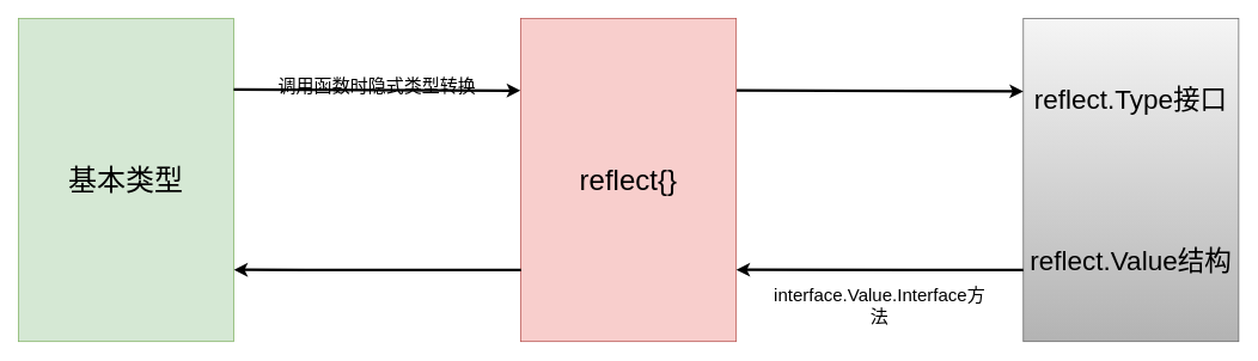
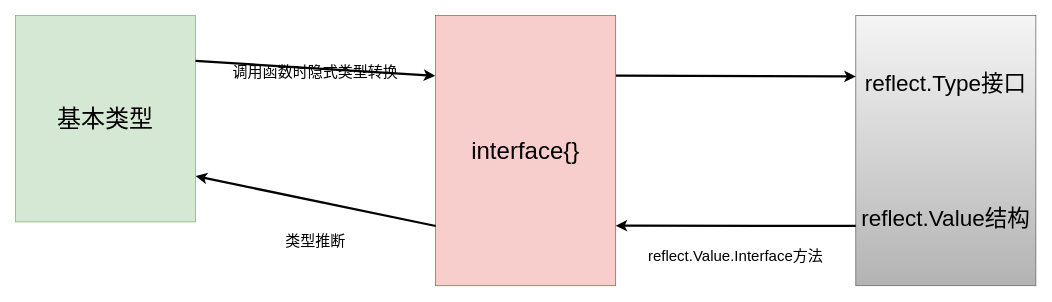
  <mxCell id="0" />
  <mxCell id="1" parent="0" />
- <mxCell id="2" value="&lt;font style=&quot;font-size: 32px&quot;&gt;基本类型&lt;br&gt;&lt;/font&gt;" style="text;html=1;strokeColor=#82b366;fillColor=#d5e8d4;align=center;verticalAlign=middle;whiteSpace=wrap;rounded=0;" vertex="1" parent="1"><mxGeometry x="20" y="20" width="240" height="360" as="geometry" /></mxCell>
- <mxCell id="3" value="&lt;font style=&quot;font-size: 32px&quot;&gt;reflect{}&lt;br&gt;&lt;/font&gt;" style="text;html=1;strokeColor=#b85450;fillColor=#f8cecc;align=center;verticalAlign=middle;whiteSpace=wrap;rounded=0;" vertex="1" parent="1"><mxGeometry x="580" y="20" width="240" height="360" as="geometry" /></mxCell>
+ <mxCell id="2" value="&lt;font style=&quot;font-size: 32px&quot;&gt;基本类型&lt;br&gt;&lt;/font&gt;" style="text;html=1;strokeColor=#82b366;fillColor=#d5e8d4;align=center;verticalAlign=middle;whiteSpace=wrap;rounded=0;" vertex="1" parent="1"><mxGeometry x="20" y="20" width="240" height="275" as="geometry" /></mxCell>
+ <mxCell id="3" value="&lt;font style=&quot;font-size: 32px&quot;&gt;interface{}&lt;br&gt;&lt;/font&gt;" style="text;html=1;strokeColor=#b85450;fillColor=#f8cecc;align=center;verticalAlign=middle;whiteSpace=wrap;rounded=0;" vertex="1" parent="1"><mxGeometry x="580" y="20" width="240" height="360" as="geometry" /></mxCell>
  <mxCell id="4" value="&lt;font style=&quot;font-size: 30px&quot;&gt;&lt;font style=&quot;font-size: 30px&quot;&gt;reflect.Type接口&lt;/font&gt;&lt;br&gt;&lt;br&gt;&lt;br&gt;&lt;br&gt;&lt;br&gt;&lt;span&gt;reflect.Value结构&lt;/span&gt;&lt;br&gt;&lt;/font&gt;" style="text;html=1;strokeColor=#666666;fillColor=#f5f5f5;align=center;verticalAlign=middle;whiteSpace=wrap;rounded=0;gradientColor=#b3b3b3;" vertex="1" parent="1"><mxGeometry x="1140" y="20" width="240" height="360" as="geometry" /></mxCell>
  <mxCell id="5" value="" style="endArrow=classic;html=1;exitX=1;exitY=0.22;exitDx=0;exitDy=0;exitPerimeter=0;entryX=-0.002;entryY=0.223;entryDx=0;entryDy=0;entryPerimeter=0;strokeWidth=3;" edge="1" parent="1" source="2" target="3"><mxGeometry width="50" height="50" relative="1" as="geometry"><mxPoint x="770" y="210" as="sourcePoint" /><mxPoint x="577" y="101" as="targetPoint" /></mxGeometry></mxCell>
  <mxCell id="6" value="&lt;font style=&quot;font-size: 20px&quot;&gt;调用函数时隐式类型转换&lt;/font&gt;" style="text;html=1;strokeColor=none;fillColor=none;align=center;verticalAlign=middle;whiteSpace=wrap;rounded=0;" vertex="1" parent="1"><mxGeometry x="300" y="75" width="240" height="40" as="geometry" /></mxCell>
  <mxCell id="7" value="" style="endArrow=classic;html=1;exitX=1;exitY=0.22;exitDx=0;exitDy=0;exitPerimeter=0;entryX=-0.002;entryY=0.223;entryDx=0;entryDy=0;entryPerimeter=0;strokeWidth=3;" edge="1" parent="1"><mxGeometry width="50" height="50" relative="1" as="geometry"><mxPoint x="820.48" y="100" as="sourcePoint" /><mxPoint x="1140" y="101.08" as="targetPoint" /></mxGeometry></mxCell>
  <mxCell id="8" value="" style="endArrow=classic;html=1;exitX=0.001;exitY=0.779;exitDx=0;exitDy=0;exitPerimeter=0;strokeWidth=3;entryX=1.001;entryY=0.778;entryDx=0;entryDy=0;entryPerimeter=0;" edge="1" parent="1" source="3" target="2"><mxGeometry width="50" height="50" relative="1" as="geometry"><mxPoint x="300" y="400" as="sourcePoint" /><mxPoint x="270" y="320" as="targetPoint" /></mxGeometry></mxCell>
+ <mxCell id="9" value="&lt;font style=&quot;font-size: 20px&quot;&gt;类型推断&lt;/font&gt;" style="text;html=1;strokeColor=none;fillColor=none;align=center;verticalAlign=middle;whiteSpace=wrap;rounded=0;" vertex="1" parent="1"><mxGeometry x="300" y="300" width="240" height="40" as="geometry" /></mxCell>
  <mxCell id="10" value="" style="endArrow=classic;html=1;exitX=0.001;exitY=0.779;exitDx=0;exitDy=0;exitPerimeter=0;strokeWidth=3;entryX=1.001;entryY=0.778;entryDx=0;entryDy=0;entryPerimeter=0;" edge="1" parent="1"><mxGeometry width="50" height="50" relative="1" as="geometry"><mxPoint x="1140" y="300.36" as="sourcePoint" /><mxPoint x="820" y="300" as="targetPoint" /></mxGeometry></mxCell>
- <mxCell id="11" value="&lt;div&gt;&lt;span style=&quot;font-size: 20px&quot;&gt;interface.Value.Interface方法&lt;/span&gt;&lt;/div&gt;" style="text;html=1;strokeColor=none;fillColor=none;align=center;verticalAlign=middle;whiteSpace=wrap;rounded=0;" vertex="1" parent="1"><mxGeometry x="860" y="300" width="240" height="80" as="geometry" /></mxCell>
+ <mxCell id="11" value="&lt;div&gt;&lt;span style=&quot;font-size: 20px&quot;&gt;reflect.Value.Interface方法&lt;/span&gt;&lt;/div&gt;" style="text;html=1;strokeColor=none;fillColor=none;align=center;verticalAlign=middle;whiteSpace=wrap;rounded=0;" vertex="1" parent="1"><mxGeometry x="860" y="300" width="240" height="80" as="geometry" /></mxCell>
